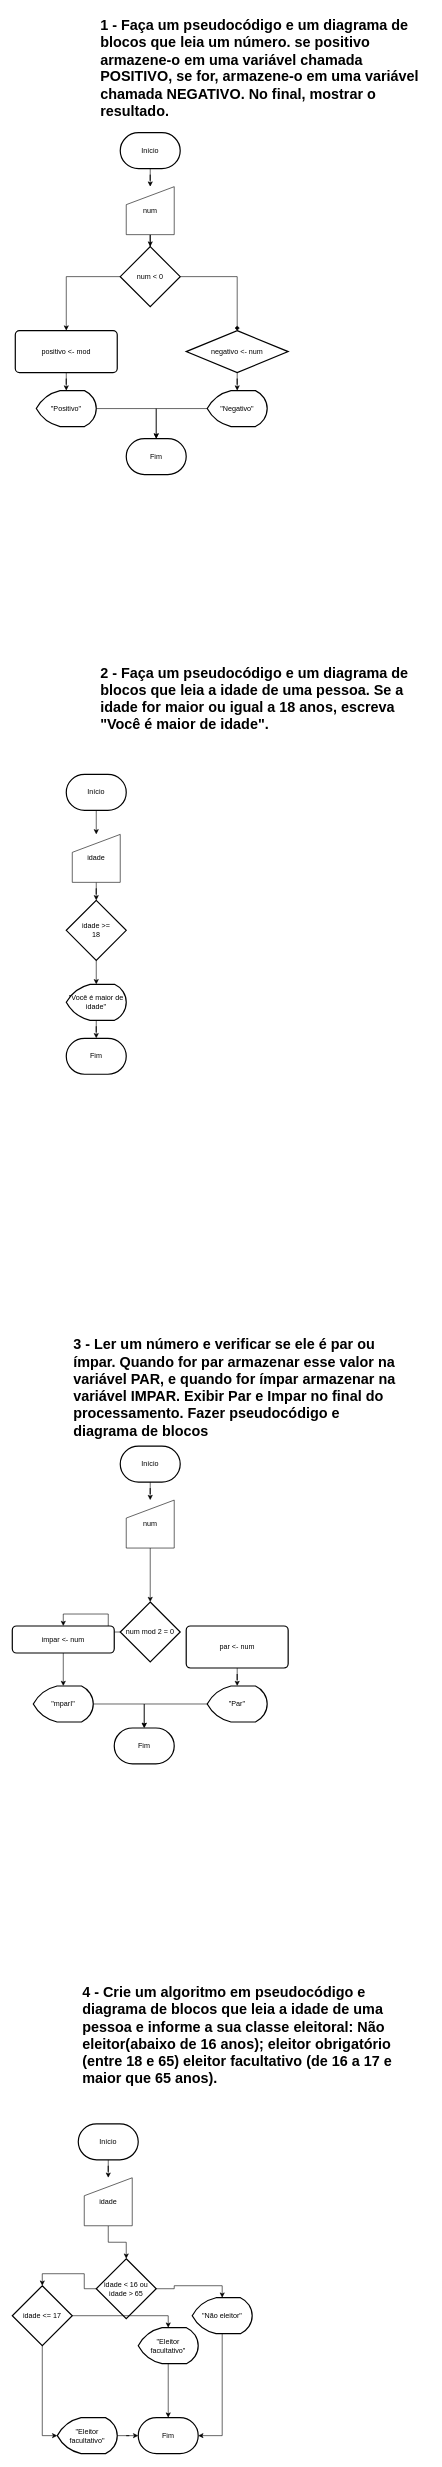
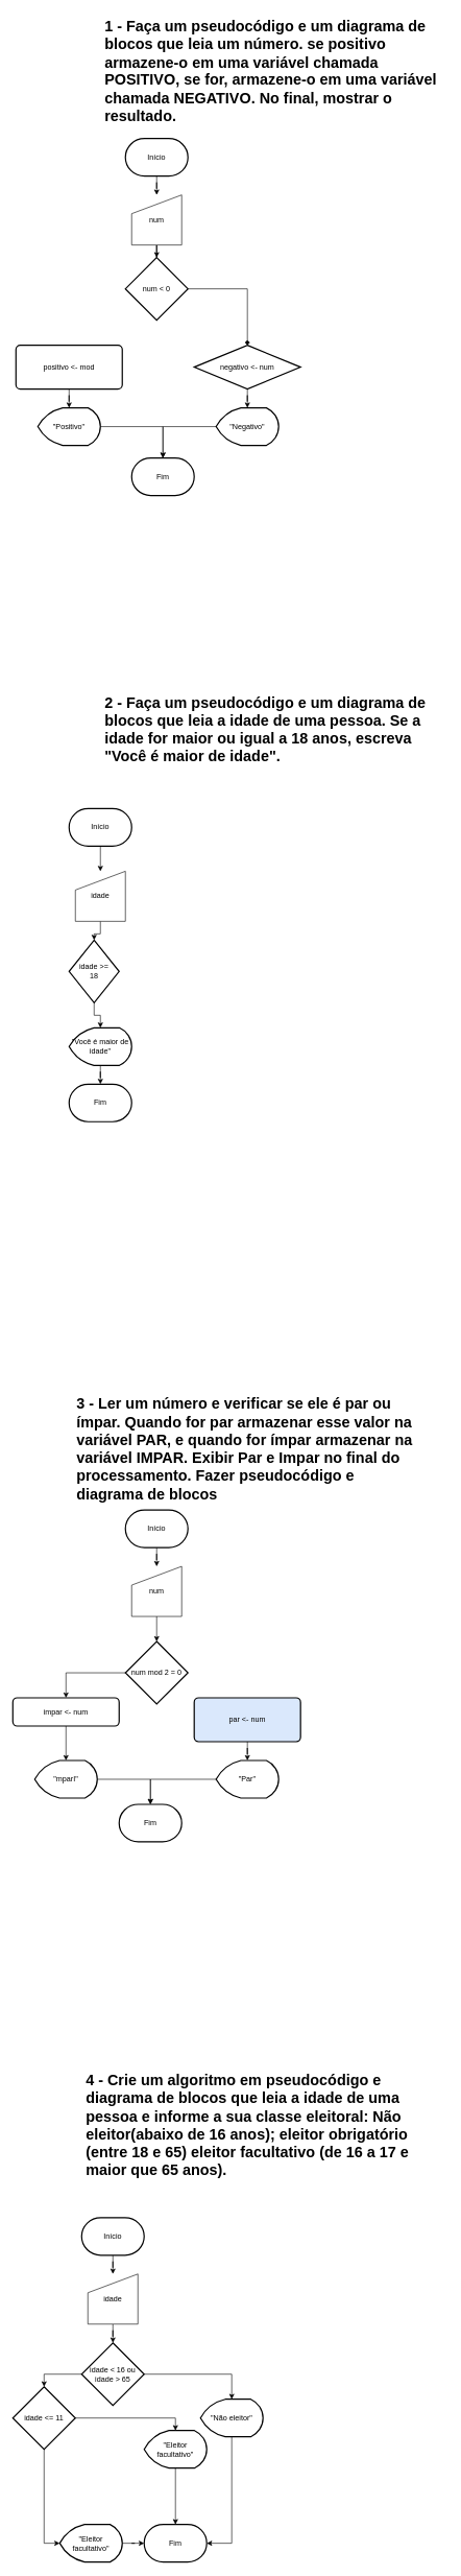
  <mxCell id="0" />
  <mxCell id="1" parent="0" />
  <mxCell id="2" value="&lt;h1 style=&quot;margin-top: 0px;&quot;&gt;1 - Faça um pseudocódigo e um diagrama de blocos que leia um número. se positivo armazene-o em uma variável chamada POSITIVO, se for, armazene-o em uma variável chamada NEGATIVO. No final, mostrar o resultado.&lt;/h1&gt;" style="text;html=1;whiteSpace=wrap;overflow=hidden;rounded=0;" vertex="1" parent="1"><mxGeometry x="165" y="20" width="550" height="230" as="geometry" /></mxCell>
  <mxCell id="3" style="edgeStyle=orthogonalEdgeStyle;rounded=0;orthogonalLoop=1;jettySize=auto;html=1;endArrow=diamond;" edge="1" parent="1" source="5" target="12"><mxGeometry relative="1" as="geometry" /></mxCell>
- <mxCell id="4" style="edgeStyle=orthogonalEdgeStyle;rounded=0;orthogonalLoop=1;jettySize=auto;html=1;" edge="1" parent="1" source="5" target="14"><mxGeometry relative="1" as="geometry" /></mxCell>
  <mxCell id="5" value="num &amp;lt; 0" style="strokeWidth=2;html=1;shape=mxgraph.flowchart.decision;whiteSpace=wrap;" vertex="1" parent="1"><mxGeometry x="200" y="410" width="100" height="100" as="geometry" /></mxCell>
  <mxCell id="6" value="&quot;Positivo&quot;" style="strokeWidth=2;html=1;shape=mxgraph.flowchart.display;whiteSpace=wrap;" vertex="1" parent="1"><mxGeometry x="60" y="650" width="100" height="60" as="geometry" /></mxCell>
  <mxCell id="7" value="" style="edgeStyle=orthogonalEdgeStyle;rounded=0;orthogonalLoop=1;jettySize=auto;html=1;" edge="1" parent="1" source="8" target="10"><mxGeometry relative="1" as="geometry" /></mxCell>
  <mxCell id="8" value="Início" style="strokeWidth=2;html=1;shape=mxgraph.flowchart.terminator;whiteSpace=wrap;" vertex="1" parent="1"><mxGeometry x="200" y="220" width="100" height="60" as="geometry" /></mxCell>
  <mxCell id="9" value="" style="edgeStyle=orthogonalEdgeStyle;rounded=0;orthogonalLoop=1;jettySize=auto;html=1;" edge="1" parent="1" source="10" target="5"><mxGeometry relative="1" as="geometry" /></mxCell>
  <mxCell id="10" value="num" style="shape=manualInput;whiteSpace=wrap;html=1;" vertex="1" parent="1"><mxGeometry x="210" y="310" width="80" height="80" as="geometry" /></mxCell>
  <mxCell id="11" value="" style="edgeStyle=orthogonalEdgeStyle;rounded=0;orthogonalLoop=1;jettySize=auto;html=1;" edge="1" parent="1" source="12" target="15"><mxGeometry relative="1" as="geometry" /></mxCell>
  <mxCell id="12" value="negativo &amp;lt;- num" style="rhombus;whiteSpace=wrap;html=1;absoluteArcSize=1;arcSize=14;strokeWidth=2;" vertex="1" parent="1"><mxGeometry x="310" y="550" width="170" height="70" as="geometry" /></mxCell>
  <mxCell id="13" style="edgeStyle=orthogonalEdgeStyle;rounded=0;orthogonalLoop=1;jettySize=auto;html=1;" edge="1" parent="1" source="14" target="6"><mxGeometry relative="1" as="geometry" /></mxCell>
  <mxCell id="14" value="positivo &amp;lt;- mod" style="rounded=1;whiteSpace=wrap;html=1;absoluteArcSize=1;arcSize=14;strokeWidth=2;" vertex="1" parent="1"><mxGeometry x="25" y="550" width="170" height="70" as="geometry" /></mxCell>
  <mxCell id="15" value="&quot;Negativo&quot;" style="strokeWidth=2;html=1;shape=mxgraph.flowchart.display;whiteSpace=wrap;" vertex="1" parent="1"><mxGeometry x="345" y="650" width="100" height="60" as="geometry" /></mxCell>
  <mxCell id="16" value="Fim" style="strokeWidth=2;html=1;shape=mxgraph.flowchart.terminator;whiteSpace=wrap;" vertex="1" parent="1"><mxGeometry x="210" y="730" width="100" height="60" as="geometry" /></mxCell>
  <mxCell id="17" style="edgeStyle=orthogonalEdgeStyle;rounded=0;orthogonalLoop=1;jettySize=auto;html=1;entryX=0.5;entryY=0;entryDx=0;entryDy=0;entryPerimeter=0;" edge="1" parent="1" source="15" target="16"><mxGeometry relative="1" as="geometry" /></mxCell>
  <mxCell id="18" style="edgeStyle=orthogonalEdgeStyle;rounded=0;orthogonalLoop=1;jettySize=auto;html=1;entryX=0.5;entryY=0;entryDx=0;entryDy=0;entryPerimeter=0;" edge="1" parent="1" source="6" target="16"><mxGeometry relative="1" as="geometry" /></mxCell>
  <mxCell id="19" value="&lt;h1 style=&quot;margin-top: 0px;&quot;&gt;2 - Faça um pseudocódigo e um diagrama de blocos que leia a idade de uma pessoa. Se a idade for maior ou igual a 18 anos, escreva &quot;Você é maior de idade&quot;.&lt;/h1&gt;&lt;div&gt;&lt;br&gt;&lt;/div&gt;" style="text;html=1;whiteSpace=wrap;overflow=hidden;rounded=0;" vertex="1" parent="1"><mxGeometry x="165" y="1100" width="550" height="140" as="geometry" /></mxCell>
  <mxCell id="20" value="" style="edgeStyle=orthogonalEdgeStyle;rounded=0;orthogonalLoop=1;jettySize=auto;html=1;" edge="1" parent="1" source="21" target="23"><mxGeometry relative="1" as="geometry" /></mxCell>
  <mxCell id="21" value="Início" style="strokeWidth=2;html=1;shape=mxgraph.flowchart.terminator;whiteSpace=wrap;" vertex="1" parent="1"><mxGeometry x="110" y="1290" width="100" height="60" as="geometry" /></mxCell>
  <mxCell id="22" value="" style="edgeStyle=orthogonalEdgeStyle;rounded=0;orthogonalLoop=1;jettySize=auto;html=1;" edge="1" parent="1" source="23" target="25"><mxGeometry relative="1" as="geometry" /></mxCell>
  <mxCell id="23" value="idade" style="shape=manualInput;whiteSpace=wrap;html=1;" vertex="1" parent="1"><mxGeometry x="120" y="1390" width="80" height="80" as="geometry" /></mxCell>
  <mxCell id="24" value="" style="edgeStyle=orthogonalEdgeStyle;rounded=0;orthogonalLoop=1;jettySize=auto;html=1;" edge="1" parent="1" source="25" target="27"><mxGeometry relative="1" as="geometry" /></mxCell>
- <mxCell id="25" value="idade &amp;gt;=&lt;div&gt;&amp;nbsp;18&amp;nbsp;&lt;/div&gt;" style="strokeWidth=2;html=1;shape=mxgraph.flowchart.decision;whiteSpace=wrap;" vertex="1" parent="1"><mxGeometry x="110" y="1500" width="100" height="100" as="geometry" /></mxCell>
+ <mxCell id="25" value="idade &amp;gt;=&lt;div&gt;&amp;nbsp;18&amp;nbsp;&lt;/div&gt;" style="strokeWidth=2;html=1;shape=mxgraph.flowchart.decision;whiteSpace=wrap;" vertex="1" parent="1"><mxGeometry x="110" y="1500" width="80" height="100" as="geometry" /></mxCell>
  <mxCell id="26" value="" style="edgeStyle=orthogonalEdgeStyle;rounded=0;orthogonalLoop=1;jettySize=auto;html=1;" edge="1" parent="1" source="27" target="28"><mxGeometry relative="1" as="geometry" /></mxCell>
  <mxCell id="27" value="&lt;div&gt;&lt;span style=&quot;background-color: transparent; color: light-dark(rgb(0, 0, 0), rgb(255, 255, 255));&quot;&gt;&quot;Você é maior de idade&quot;&lt;/span&gt;&lt;/div&gt;" style="strokeWidth=2;html=1;shape=mxgraph.flowchart.display;whiteSpace=wrap;" vertex="1" parent="1"><mxGeometry x="110" y="1640" width="100" height="60" as="geometry" /></mxCell>
  <mxCell id="28" value="Fim" style="strokeWidth=2;html=1;shape=mxgraph.flowchart.terminator;whiteSpace=wrap;" vertex="1" parent="1"><mxGeometry x="110" y="1730" width="100" height="60" as="geometry" /></mxCell>
  <mxCell id="29" value="&lt;h1 style=&quot;margin-top: 0px;&quot;&gt;3 - Ler um número e verificar se ele é par ou ímpar. Quando for par armazenar esse valor na variável PAR, e quando for ímpar armazenar na variável IMPAR. Exibir Par e Impar no final do processamento. Fazer pseudocódigo e diagrama de blocos&lt;/h1&gt;&lt;div&gt;&lt;br&gt;&lt;/div&gt;" style="text;html=1;whiteSpace=wrap;overflow=hidden;rounded=0;" vertex="1" parent="1"><mxGeometry x="120" y="2220" width="550" height="200" as="geometry" /></mxCell>
  <mxCell id="30" value="" style="edgeStyle=orthogonalEdgeStyle;rounded=0;orthogonalLoop=1;jettySize=auto;html=1;" edge="1" parent="1" source="31" target="33"><mxGeometry relative="1" as="geometry" /></mxCell>
  <mxCell id="31" value="Início" style="strokeWidth=2;html=1;shape=mxgraph.flowchart.terminator;whiteSpace=wrap;" vertex="1" parent="1"><mxGeometry x="200" y="2410" width="100" height="60" as="geometry" /></mxCell>
  <mxCell id="32" value="" style="edgeStyle=orthogonalEdgeStyle;rounded=0;orthogonalLoop=1;jettySize=auto;html=1;" edge="1" parent="1" source="33" target="35"><mxGeometry relative="1" as="geometry" /></mxCell>
  <mxCell id="33" value="num" style="shape=manualInput;whiteSpace=wrap;html=1;" vertex="1" parent="1"><mxGeometry x="210" y="2500" width="80" height="80" as="geometry" /></mxCell>
  <mxCell id="34" style="edgeStyle=orthogonalEdgeStyle;rounded=0;orthogonalLoop=1;jettySize=auto;html=1;entryX=0.5;entryY=0;entryDx=0;entryDy=0;" edge="1" parent="1" source="35" target="39"><mxGeometry relative="1" as="geometry" /></mxCell>
- <mxCell id="35" value="num mod 2 = 0" style="strokeWidth=2;html=1;shape=mxgraph.flowchart.decision;whiteSpace=wrap;" vertex="1" parent="1"><mxGeometry x="200" y="2670" width="100" height="100" as="geometry" /></mxCell>
+ <mxCell id="35" value="num mod 2 = 0" style="strokeWidth=2;html=1;shape=mxgraph.flowchart.decision;whiteSpace=wrap;" vertex="1" parent="1"><mxGeometry x="200" y="2620" width="100" height="100" as="geometry" /></mxCell>
  <mxCell id="36" value="" style="edgeStyle=orthogonalEdgeStyle;rounded=0;orthogonalLoop=1;jettySize=auto;html=1;" edge="1" parent="1" source="37" target="42"><mxGeometry relative="1" as="geometry" /></mxCell>
- <mxCell id="37" value="par &amp;lt;- num" style="rounded=1;whiteSpace=wrap;html=1;absoluteArcSize=1;arcSize=14;strokeWidth=2;" vertex="1" parent="1"><mxGeometry x="310" y="2710" width="170" height="70" as="geometry" /></mxCell>
+ <mxCell id="37" value="par &amp;lt;- num" style="rounded=1;whiteSpace=wrap;html=1;absoluteArcSize=1;arcSize=14;strokeWidth=2;fillColor=#dae8fc;" vertex="1" parent="1"><mxGeometry x="310" y="2710" width="170" height="70" as="geometry" /></mxCell>
  <mxCell id="38" value="" style="edgeStyle=orthogonalEdgeStyle;rounded=0;orthogonalLoop=1;jettySize=auto;html=1;" edge="1" parent="1" source="39" target="40"><mxGeometry relative="1" as="geometry" /></mxCell>
  <mxCell id="39" value="impar &amp;lt;- num" style="rounded=1;whiteSpace=wrap;html=1;absoluteArcSize=1;arcSize=14;strokeWidth=2;" vertex="1" parent="1"><mxGeometry x="20" y="2710" width="170" height="45" as="geometry" /></mxCell>
  <mxCell id="40" value="&quot;mparI&quot;" style="strokeWidth=2;html=1;shape=mxgraph.flowchart.display;whiteSpace=wrap;" vertex="1" parent="1"><mxGeometry x="55" y="2810" width="100" height="60" as="geometry" /></mxCell>
  <mxCell id="41" style="edgeStyle=orthogonalEdgeStyle;rounded=0;orthogonalLoop=1;jettySize=auto;html=1;" edge="1" parent="1" source="42" target="43"><mxGeometry relative="1" as="geometry" /></mxCell>
  <mxCell id="42" value="&quot;Par&quot;" style="strokeWidth=2;html=1;shape=mxgraph.flowchart.display;whiteSpace=wrap;" vertex="1" parent="1"><mxGeometry x="345" y="2810" width="100" height="60" as="geometry" /></mxCell>
  <mxCell id="43" value="Fim" style="strokeWidth=2;html=1;shape=mxgraph.flowchart.terminator;whiteSpace=wrap;" vertex="1" parent="1"><mxGeometry x="190" y="2880" width="100" height="60" as="geometry" /></mxCell>
  <mxCell id="44" style="edgeStyle=orthogonalEdgeStyle;rounded=0;orthogonalLoop=1;jettySize=auto;html=1;entryX=0.5;entryY=0;entryDx=0;entryDy=0;entryPerimeter=0;" edge="1" parent="1" source="40" target="43"><mxGeometry relative="1" as="geometry" /></mxCell>
  <mxCell id="45" value="&lt;h1 style=&quot;margin-top: 0px;&quot;&gt;4 - Crie um algoritmo em pseudocódigo e diagrama de blocos que leia a idade de uma pessoa e informe a sua classe eleitoral: Não eleitor(abaixo de 16 anos); eleitor obrigatório (entre 18 e 65) eleitor facultativo (de 16 a 17 e maior que 65 anos).&lt;/h1&gt;&lt;div&gt;&lt;br&gt;&lt;/div&gt;" style="text;html=1;whiteSpace=wrap;overflow=hidden;rounded=0;" vertex="1" parent="1"><mxGeometry x="135" y="3300" width="550" height="200" as="geometry" /></mxCell>
  <mxCell id="46" value="" style="edgeStyle=orthogonalEdgeStyle;rounded=0;orthogonalLoop=1;jettySize=auto;html=1;" edge="1" parent="1" source="47" target="49"><mxGeometry relative="1" as="geometry" /></mxCell>
  <mxCell id="47" value="Início" style="strokeWidth=2;html=1;shape=mxgraph.flowchart.terminator;whiteSpace=wrap;" vertex="1" parent="1"><mxGeometry x="130" y="3540" width="100" height="60" as="geometry" /></mxCell>
  <mxCell id="48" value="" style="edgeStyle=orthogonalEdgeStyle;rounded=0;orthogonalLoop=1;jettySize=auto;html=1;" edge="1" parent="1" source="49" target="51"><mxGeometry relative="1" as="geometry" /></mxCell>
  <mxCell id="49" value="idade" style="shape=manualInput;whiteSpace=wrap;html=1;" vertex="1" parent="1"><mxGeometry x="140" y="3630" width="80" height="80" as="geometry" /></mxCell>
  <mxCell id="50" style="edgeStyle=orthogonalEdgeStyle;rounded=0;orthogonalLoop=1;jettySize=auto;html=1;entryX=0.5;entryY=0;entryDx=0;entryDy=0;entryPerimeter=0;" edge="1" parent="1" source="51" target="53"><mxGeometry relative="1" as="geometry"><mxPoint x="80" y="3830" as="targetPoint" /></mxGeometry></mxCell>
- <mxCell id="51" value="idade &amp;lt; 16 ou idade &amp;gt; 65" style="strokeWidth=2;html=1;shape=mxgraph.flowchart.decision;whiteSpace=wrap;" vertex="1" parent="1"><mxGeometry x="160" y="3765" width="100" height="100" as="geometry" /></mxCell>
+ <mxCell id="51" value="idade &amp;lt; 16 ou idade &amp;gt; 65" style="strokeWidth=2;html=1;shape=mxgraph.flowchart.decision;whiteSpace=wrap;" vertex="1" parent="1"><mxGeometry x="130" y="3740" width="100" height="100" as="geometry" /></mxCell>
  <mxCell id="52" style="edgeStyle=orthogonalEdgeStyle;rounded=0;orthogonalLoop=1;jettySize=auto;html=1;entryX=0.5;entryY=0;entryDx=0;entryDy=0;entryPerimeter=0;" edge="1" parent="1" source="51" target="54"><mxGeometry relative="1" as="geometry"><mxPoint x="340" y="3810" as="targetPoint" /></mxGeometry></mxCell>
- <mxCell id="53" value="idade &amp;lt;= 17" style="strokeWidth=2;html=1;shape=mxgraph.flowchart.decision;whiteSpace=wrap;" vertex="1" parent="1"><mxGeometry x="20" y="3810" width="100" height="100" as="geometry" /></mxCell>
+ <mxCell id="53" value="idade &amp;lt;= 11" style="strokeWidth=2;html=1;shape=mxgraph.flowchart.decision;whiteSpace=wrap;" vertex="1" parent="1"><mxGeometry x="20" y="3810" width="100" height="100" as="geometry" /></mxCell>
  <mxCell id="54" value="&quot;Não eleitor&quot;" style="strokeWidth=2;html=1;shape=mxgraph.flowchart.display;whiteSpace=wrap;" vertex="1" parent="1"><mxGeometry x="320" y="3830" width="100" height="60" as="geometry" /></mxCell>
  <mxCell id="55" style="edgeStyle=orthogonalEdgeStyle;rounded=0;orthogonalLoop=1;jettySize=auto;html=1;" edge="1" parent="1" source="56" target="59"><mxGeometry relative="1" as="geometry" /></mxCell>
  <mxCell id="56" value="&quot;Eleitor facultativo&quot;" style="strokeWidth=2;html=1;shape=mxgraph.flowchart.display;whiteSpace=wrap;" vertex="1" parent="1"><mxGeometry x="230" y="3880" width="100" height="60" as="geometry" /></mxCell>
  <mxCell id="57" style="edgeStyle=orthogonalEdgeStyle;rounded=0;orthogonalLoop=1;jettySize=auto;html=1;entryX=0.5;entryY=0;entryDx=0;entryDy=0;entryPerimeter=0;" edge="1" parent="1" source="53" target="56"><mxGeometry relative="1" as="geometry" /></mxCell>
  <mxCell id="58" value="&quot;Eleitor facultativo&quot;" style="strokeWidth=2;html=1;shape=mxgraph.flowchart.display;whiteSpace=wrap;" vertex="1" parent="1"><mxGeometry x="95" y="4030" width="100" height="60" as="geometry" /></mxCell>
  <mxCell id="59" value="Fim" style="strokeWidth=2;html=1;shape=mxgraph.flowchart.terminator;whiteSpace=wrap;" vertex="1" parent="1"><mxGeometry x="230" y="4030" width="100" height="60" as="geometry" /></mxCell>
  <mxCell id="60" style="edgeStyle=orthogonalEdgeStyle;rounded=0;orthogonalLoop=1;jettySize=auto;html=1;entryX=1;entryY=0.5;entryDx=0;entryDy=0;entryPerimeter=0;" edge="1" parent="1" source="54" target="59"><mxGeometry relative="1" as="geometry" /></mxCell>
  <mxCell id="61" style="edgeStyle=orthogonalEdgeStyle;rounded=0;orthogonalLoop=1;jettySize=auto;html=1;entryX=0;entryY=0.5;entryDx=0;entryDy=0;entryPerimeter=0;" edge="1" parent="1" source="58" target="59"><mxGeometry relative="1" as="geometry" /></mxCell>
  <mxCell id="62" style="edgeStyle=orthogonalEdgeStyle;rounded=0;orthogonalLoop=1;jettySize=auto;html=1;entryX=0;entryY=0.5;entryDx=0;entryDy=0;entryPerimeter=0;" edge="1" parent="1" source="53" target="58"><mxGeometry relative="1" as="geometry" /></mxCell>
